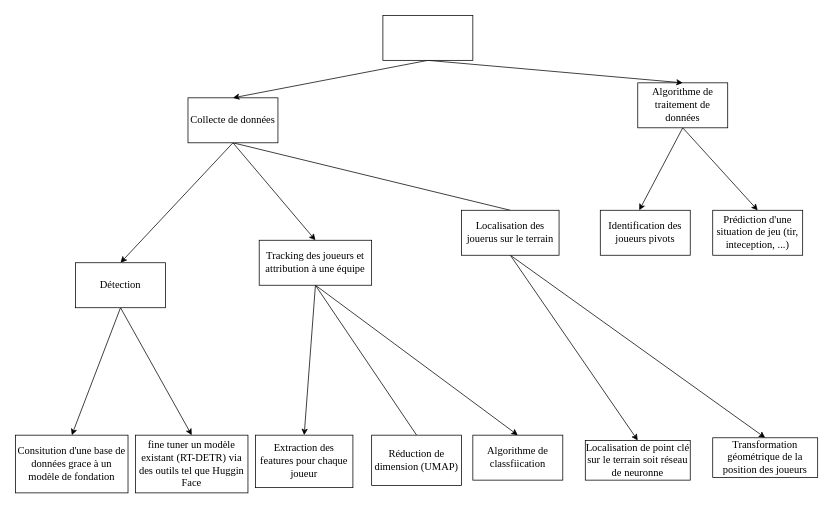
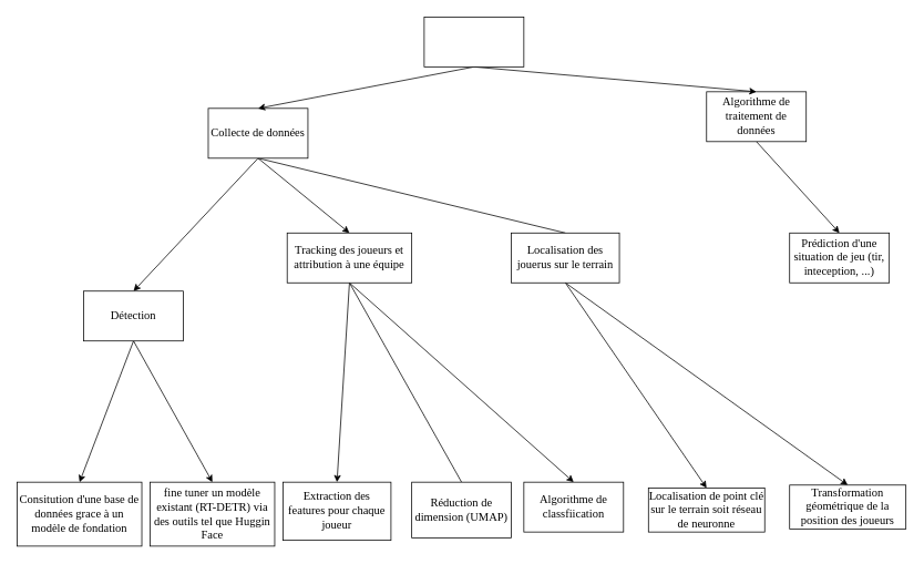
  <mxCell id="0" />
  <mxCell id="1" parent="0" />
  <mxCell id="2" style="edgeStyle=none;html=1;exitX=0.5;exitY=1;exitDx=0;exitDy=0;entryX=0.5;entryY=0;entryDx=0;entryDy=0;" parent="1" source="5" target="8" edge="1"><mxGeometry relative="1" as="geometry" /></mxCell>
  <mxCell id="3" style="edgeStyle=none;html=1;exitX=0.5;exitY=1;exitDx=0;exitDy=0;entryX=0.5;entryY=0;entryDx=0;entryDy=0;" parent="1" source="5" target="13" edge="1"><mxGeometry relative="1" as="geometry" /></mxCell>
  <mxCell id="4" style="edgeStyle=none;html=1;exitX=0.5;exitY=1;exitDx=0;exitDy=0;entryX=0.5;entryY=0;entryDx=0;entryDy=0;endArrow=none;" parent="1" source="5" target="16" edge="1"><mxGeometry relative="1" as="geometry" /></mxCell>
  <mxCell id="5" value="&lt;font face=&quot;Times New Roman&quot; style=&quot;font-size: 14px;&quot;&gt;Collecte de données&lt;/font&gt;" style="whiteSpace=wrap;html=1;" parent="1" vertex="1"><mxGeometry x="250" y="130" width="120" height="60" as="geometry" /></mxCell>
  <mxCell id="6" style="edgeStyle=none;html=1;exitX=0.5;exitY=1;exitDx=0;exitDy=0;entryX=0.5;entryY=0;entryDx=0;entryDy=0;" parent="1" source="8" target="9" edge="1"><mxGeometry relative="1" as="geometry" /></mxCell>
  <mxCell id="7" style="edgeStyle=none;html=1;exitX=0.5;exitY=1;exitDx=0;exitDy=0;entryX=0.5;entryY=0;entryDx=0;entryDy=0;" parent="1" source="8" target="17" edge="1"><mxGeometry relative="1" as="geometry" /></mxCell>
  <mxCell id="8" value="&lt;font face=&quot;Times New Roman&quot; style=&quot;font-size: 14px;&quot;&gt;Détection&lt;/font&gt;" style="whiteSpace=wrap;html=1;" parent="1" vertex="1"><mxGeometry x="100" y="350" width="120" height="60" as="geometry" /></mxCell>
  <mxCell id="9" value="&lt;font face=&quot;Times New Roman&quot; style=&quot;font-size: 14px;&quot;&gt;Consitution d'une base de données grace à un modèle de fondation&lt;/font&gt;" style="whiteSpace=wrap;html=1;" parent="1" vertex="1"><mxGeometry x="20" y="580" width="150" height="77" as="geometry" /></mxCell>
  <mxCell id="10" style="edgeStyle=none;html=1;exitX=0.5;exitY=1;exitDx=0;exitDy=0;entryX=0.5;entryY=0;entryDx=0;entryDy=0;" parent="1" source="13" target="18" edge="1"><mxGeometry relative="1" as="geometry" /></mxCell>
  <mxCell id="11" style="edgeStyle=none;html=1;exitX=0.5;exitY=1;exitDx=0;exitDy=0;entryX=0.5;entryY=0;entryDx=0;entryDy=0;endArrow=none;" parent="1" source="13" target="19" edge="1"><mxGeometry relative="1" as="geometry" /></mxCell>
  <mxCell id="12" style="edgeStyle=none;html=1;exitX=0.5;exitY=1;exitDx=0;exitDy=0;entryX=0.5;entryY=0;entryDx=0;entryDy=0;" parent="1" source="13" target="20" edge="1"><mxGeometry relative="1" as="geometry" /></mxCell>
- <mxCell id="13" value="&lt;font face=&quot;Times New Roman&quot; style=&quot;font-size: 14px;&quot;&gt;Tracking des joueurs et attribution à une équipe&lt;/font&gt;" style="whiteSpace=wrap;html=1;" parent="1" vertex="1"><mxGeometry x="345" y="320" width="150" height="60" as="geometry" /></mxCell>
+ <mxCell id="13" value="&lt;font face=&quot;Times New Roman&quot; style=&quot;font-size: 14px;&quot;&gt;Tracking des joueurs et attribution à une équipe&lt;/font&gt;" style="whiteSpace=wrap;html=1;" parent="1" vertex="1"><mxGeometry x="345" y="280" width="150" height="60" as="geometry" /></mxCell>
  <mxCell id="14" style="edgeStyle=none;html=1;exitX=0.5;exitY=1;exitDx=0;exitDy=0;entryX=0.5;entryY=0;entryDx=0;entryDy=0;" parent="1" source="16" target="21" edge="1"><mxGeometry relative="1" as="geometry" /></mxCell>
  <mxCell id="15" style="edgeStyle=none;html=1;exitX=0.5;exitY=1;exitDx=0;exitDy=0;entryX=0.5;entryY=0;entryDx=0;entryDy=0;" parent="1" source="16" target="22" edge="1"><mxGeometry relative="1" as="geometry" /></mxCell>
  <mxCell id="16" value="&lt;font face=&quot;Times New Roman&quot; style=&quot;font-size: 14px;&quot;&gt;Localisation des jouerus sur le terrain&lt;/font&gt;" style="whiteSpace=wrap;html=1;" parent="1" vertex="1"><mxGeometry x="615" y="280" width="130" height="60" as="geometry" /></mxCell>
  <mxCell id="17" value="&lt;font face=&quot;Times New Roman&quot; style=&quot;font-size: 14px;&quot;&gt;fine tuner un modèle existant (RT-DETR) via des outils tel que Huggin Face&lt;/font&gt;" style="whiteSpace=wrap;html=1;" parent="1" vertex="1"><mxGeometry x="180" y="580" width="150" height="77" as="geometry" /></mxCell>
  <mxCell id="18" value="&lt;font face=&quot;Times New Roman&quot; style=&quot;font-size: 14px;&quot;&gt;Extraction des features pour chaque joueur&lt;/font&gt;" style="whiteSpace=wrap;html=1;" parent="1" vertex="1"><mxGeometry x="340" y="580" width="130" height="70" as="geometry" /></mxCell>
  <mxCell id="19" value="&lt;font face=&quot;Times New Roman&quot; style=&quot;font-size: 14px;&quot;&gt;Réduction de dimension (UMAP)&lt;/font&gt;" style="whiteSpace=wrap;html=1;" parent="1" vertex="1"><mxGeometry x="495" y="580" width="120" height="67" as="geometry" /></mxCell>
  <mxCell id="20" value="&lt;font face=&quot;Times New Roman&quot; style=&quot;font-size: 14px;&quot;&gt;Algorithme de classfiication&lt;/font&gt;" style="whiteSpace=wrap;html=1;" parent="1" vertex="1"><mxGeometry x="630" y="580" width="120" height="60" as="geometry" /></mxCell>
  <mxCell id="21" value="&lt;font face=&quot;Times New Roman&quot; style=&quot;font-size: 14px;&quot;&gt;Localisation de point clé sur le terrain soit réseau de neuronne&lt;/font&gt;" style="whiteSpace=wrap;html=1;" parent="1" vertex="1"><mxGeometry x="780" y="587" width="140" height="53" as="geometry" /></mxCell>
  <mxCell id="22" value="&lt;font face=&quot;Times New Roman&quot; style=&quot;font-size: 14px;&quot;&gt;Transformation géométrique de la position des joueurs&lt;/font&gt;" style="whiteSpace=wrap;html=1;" parent="1" vertex="1"><mxGeometry x="950" y="583.5" width="140" height="53" as="geometry" /></mxCell>
- <mxCell id="23" style="edgeStyle=none;html=1;exitX=0.5;exitY=1;exitDx=0;exitDy=0;entryX=0.433;entryY=0;entryDx=0;entryDy=0;entryPerimeter=0;" parent="1" source="25" target="26" edge="1"><mxGeometry relative="1" as="geometry" /></mxCell>
  <mxCell id="24" style="edgeStyle=none;html=1;exitX=0.5;exitY=1;exitDx=0;exitDy=0;entryX=0.5;entryY=0;entryDx=0;entryDy=0;" parent="1" source="25" target="27" edge="1"><mxGeometry relative="1" as="geometry" /></mxCell>
  <mxCell id="25" value="&lt;font face=&quot;Times New Roman&quot; style=&quot;font-size: 14px;&quot;&gt;Algorithme de traitement de données&lt;/font&gt;" style="whiteSpace=wrap;html=1;" parent="1" vertex="1"><mxGeometry x="850" y="110" width="120" height="60" as="geometry" /></mxCell>
- <mxCell id="26" value="&lt;font face=&quot;Times New Roman&quot; style=&quot;font-size: 14px;&quot;&gt;Identification des joueurs pivots&lt;/font&gt;" style="whiteSpace=wrap;html=1;" parent="1" vertex="1"><mxGeometry x="800" y="280" width="120" height="60" as="geometry" /></mxCell>
  <mxCell id="27" value="&lt;font face=&quot;Times New Roman&quot; style=&quot;font-size: 14px;&quot;&gt;Prédiction d'une situation de jeu (tir, inteception, ...)&lt;/font&gt;" style="whiteSpace=wrap;html=1;" parent="1" vertex="1"><mxGeometry x="950" y="280" width="120" height="60" as="geometry" /></mxCell>
  <mxCell id="28" style="edgeStyle=none;html=1;exitX=0.5;exitY=1;exitDx=0;exitDy=0;entryX=0.5;entryY=0;entryDx=0;entryDy=0;" parent="1" source="30" target="5" edge="1"><mxGeometry relative="1" as="geometry" /></mxCell>
  <mxCell id="29" style="edgeStyle=none;html=1;exitX=0.5;exitY=1;exitDx=0;exitDy=0;entryX=0.5;entryY=0;entryDx=0;entryDy=0;" parent="1" source="30" target="25" edge="1"><mxGeometry relative="1" as="geometry" /></mxCell>
  <mxCell id="30" value="" style="whiteSpace=wrap;html=1;" parent="1" vertex="1"><mxGeometry x="510" y="20" width="120" height="60" as="geometry" /></mxCell>
